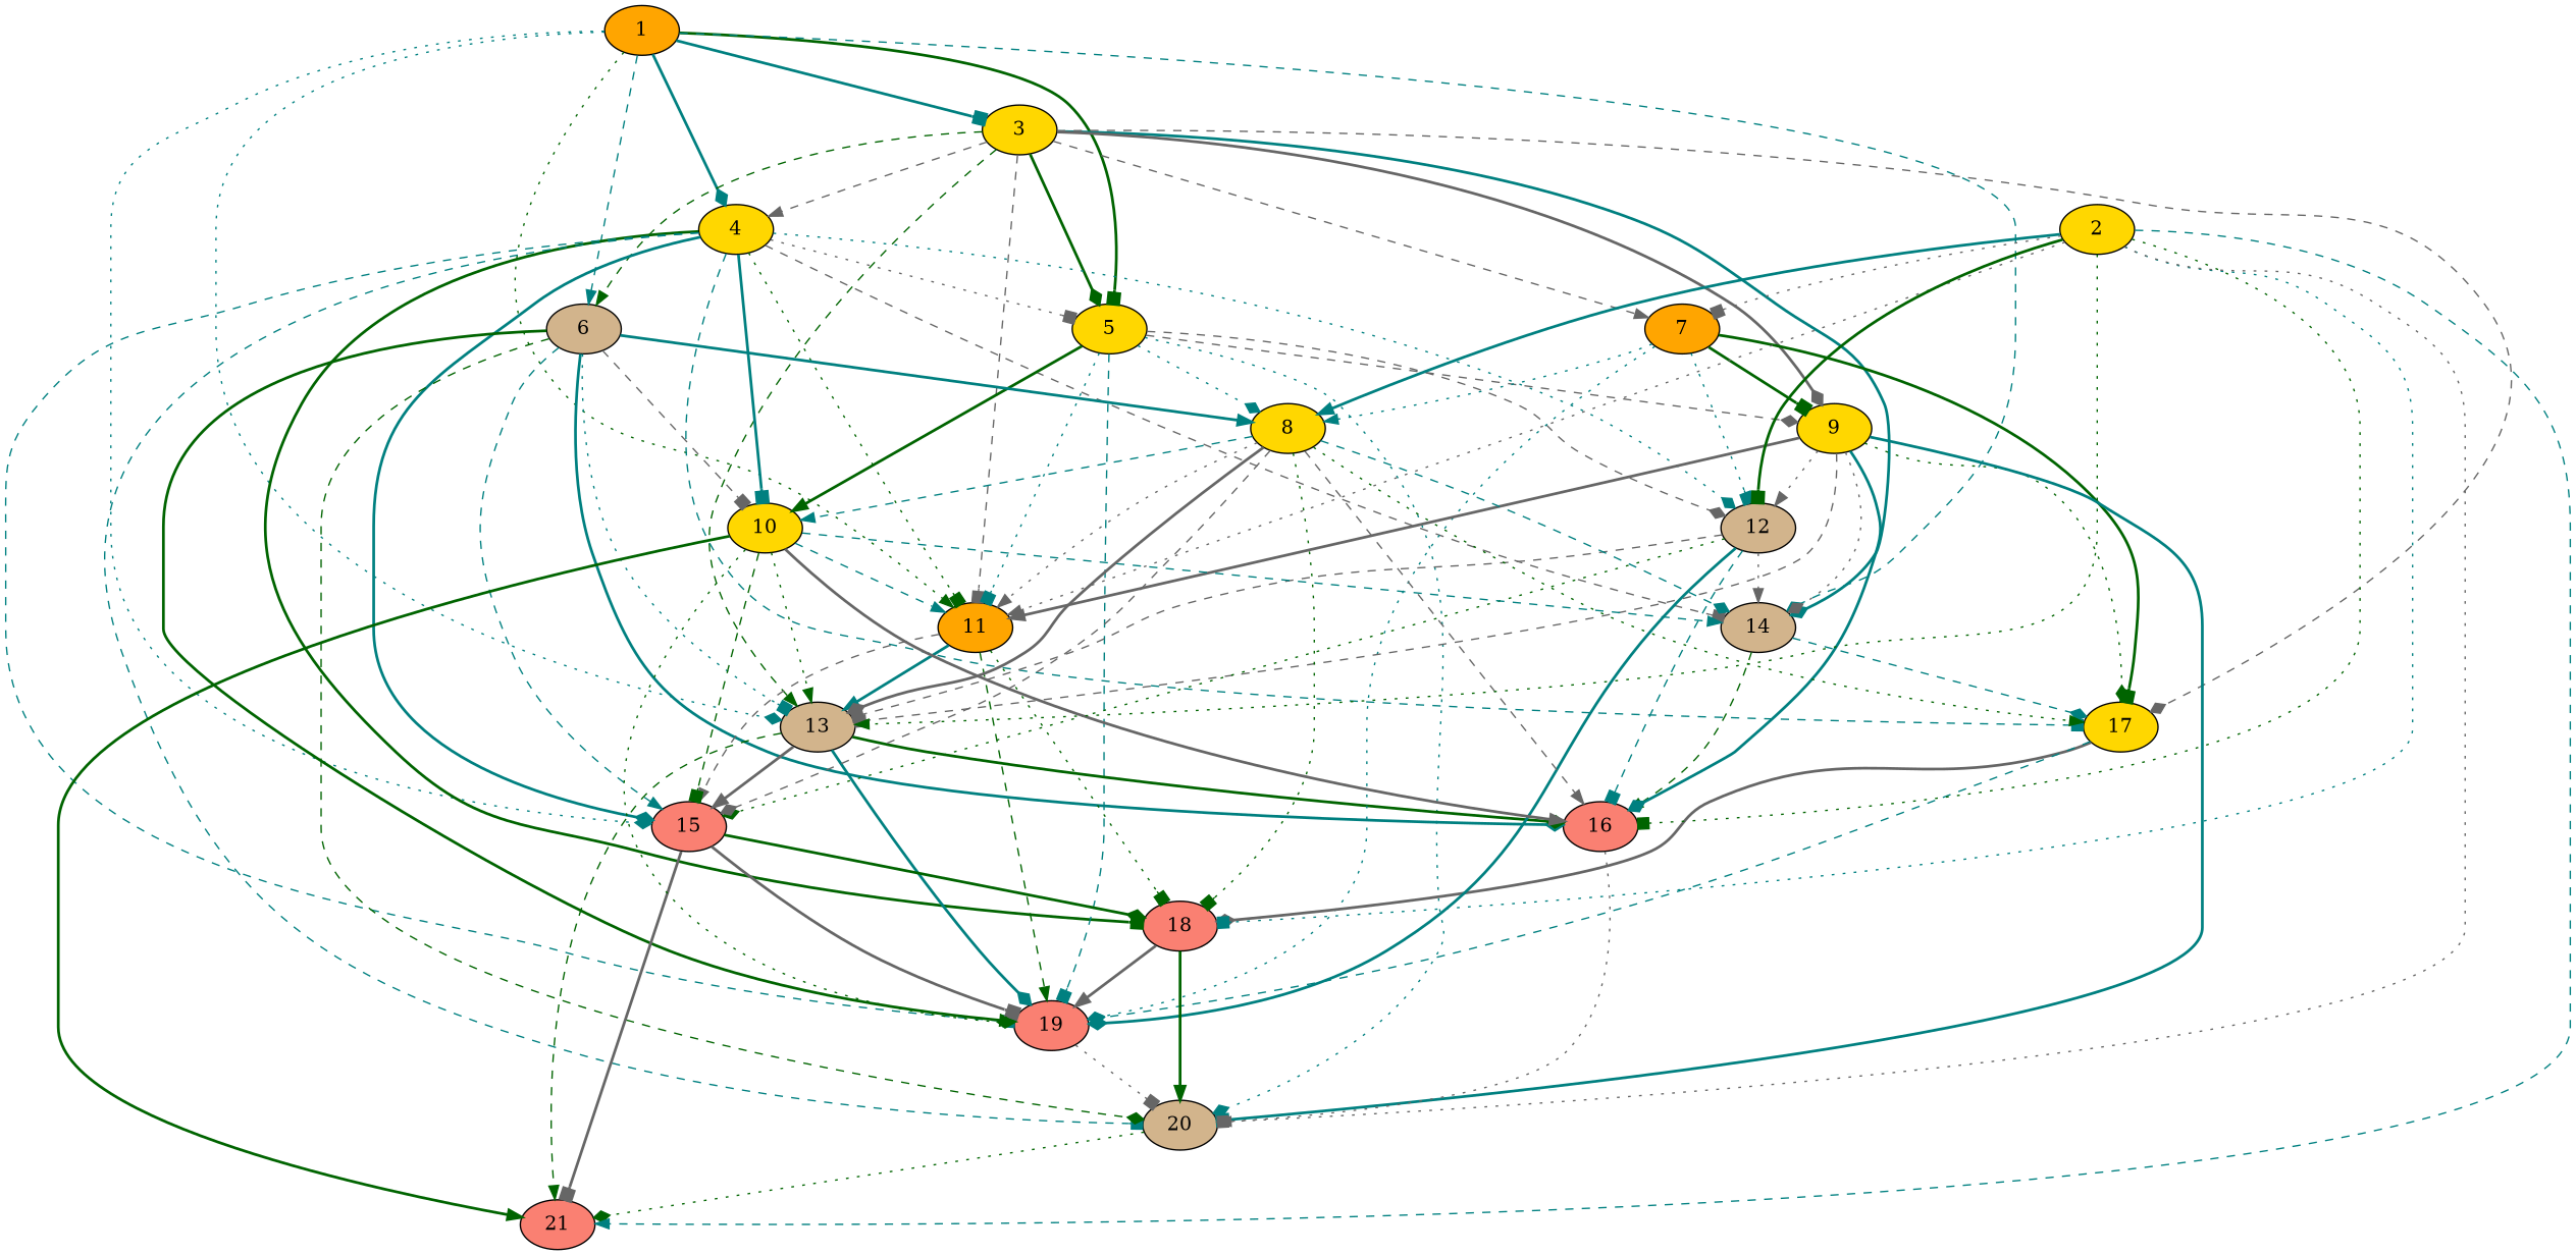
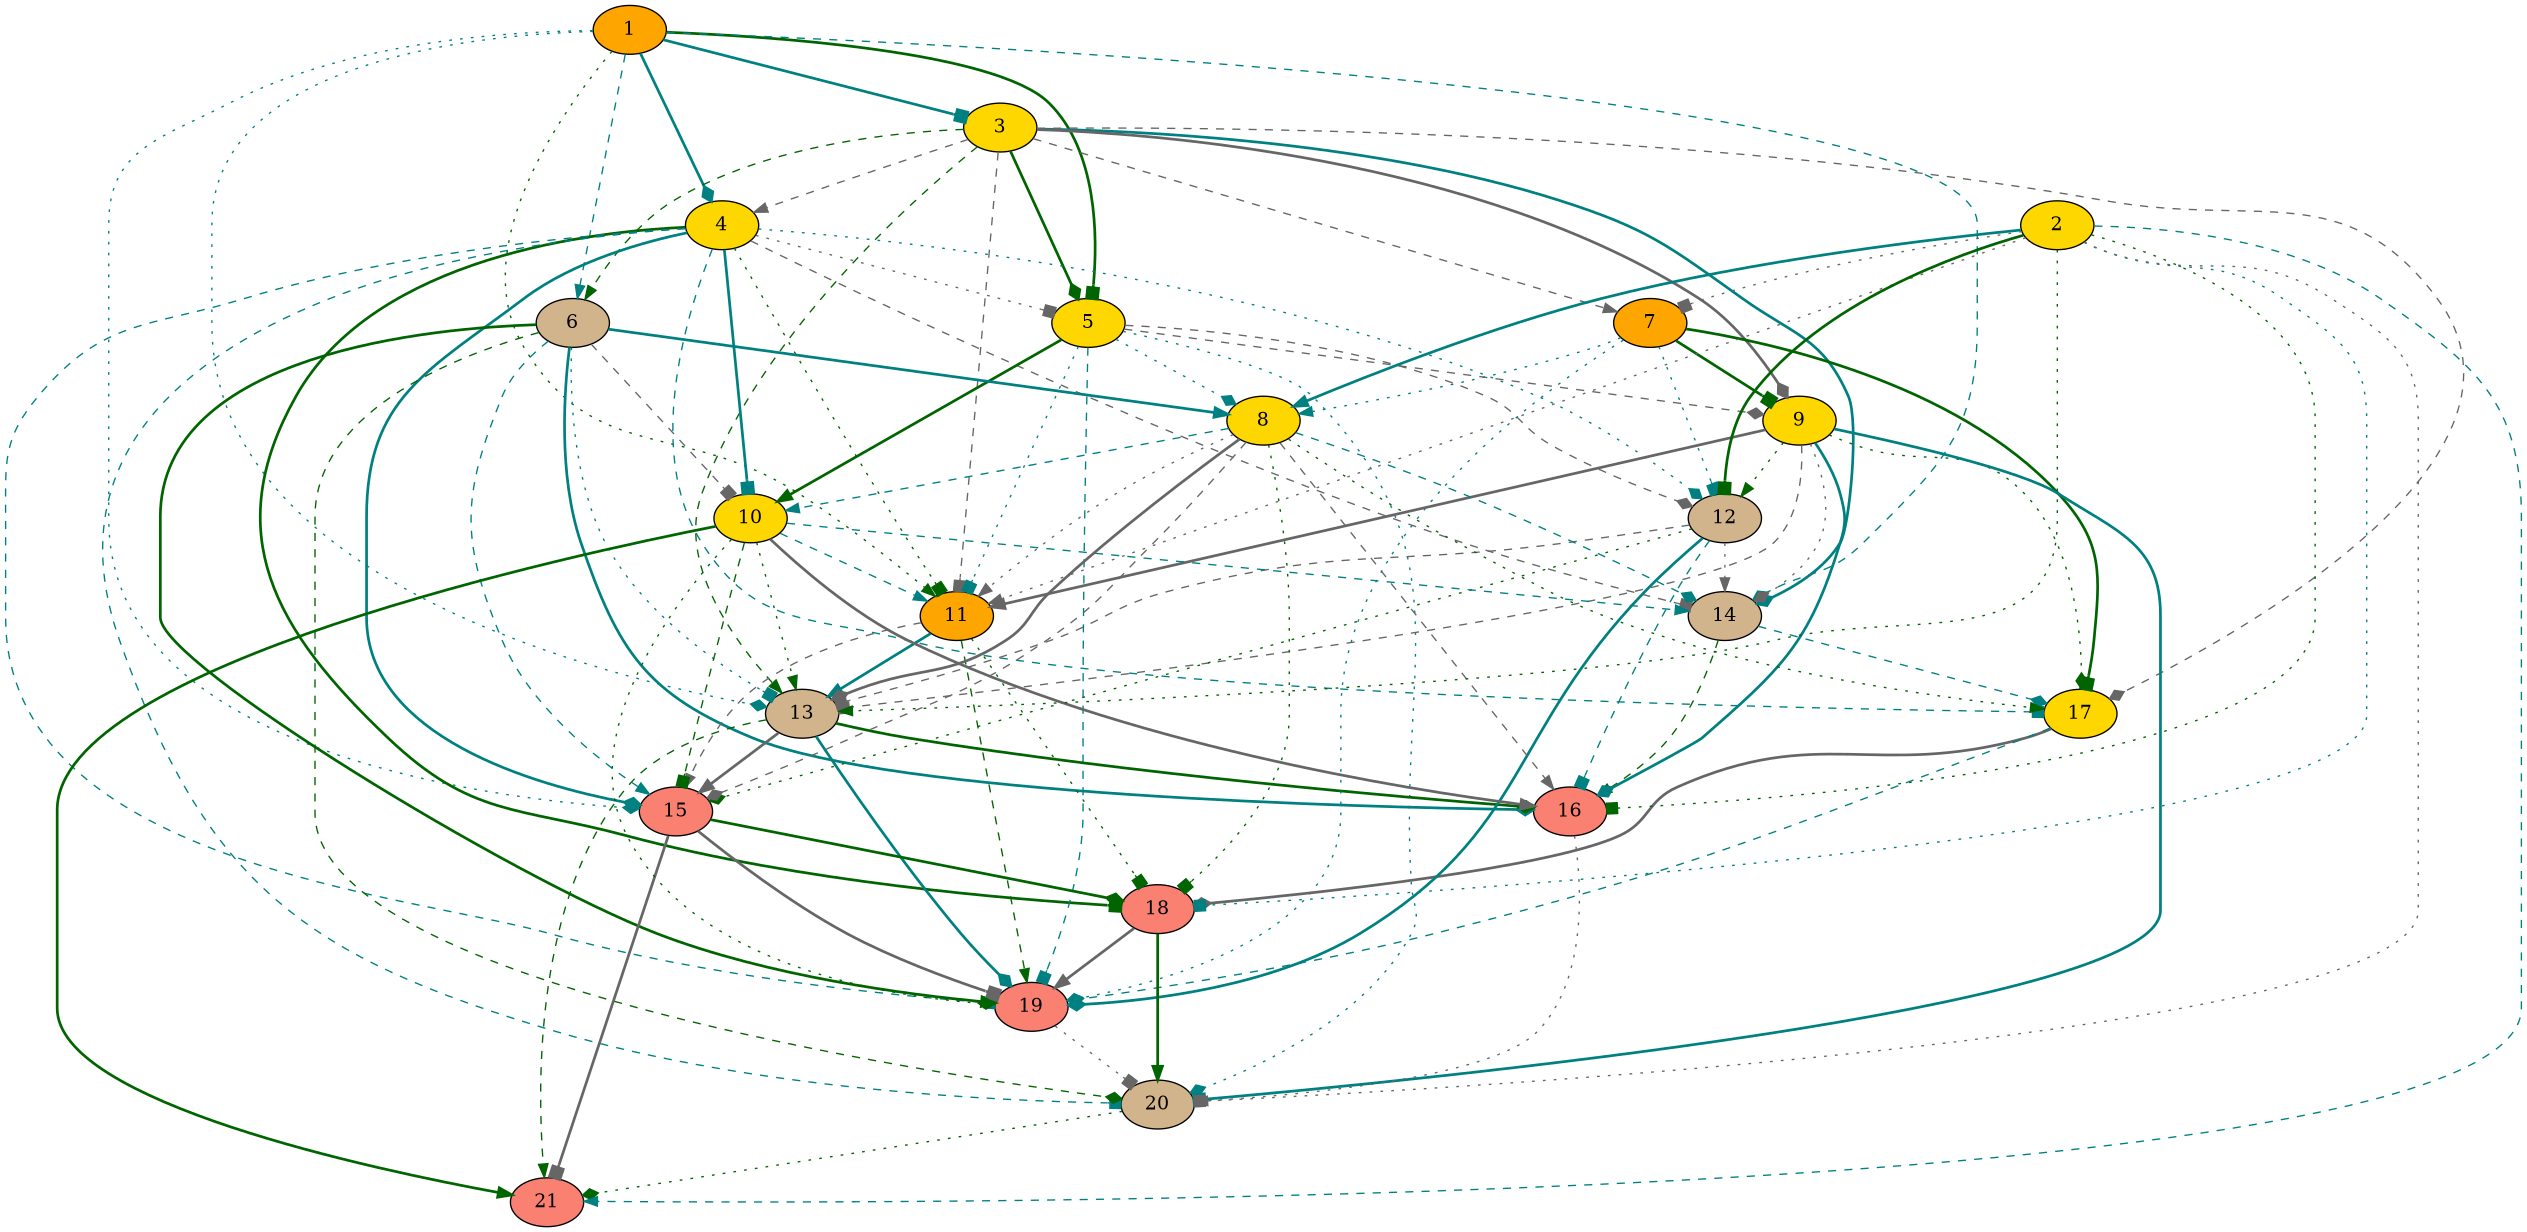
  digraph {
    node [Weight=32 fillcolor=gold style=filled]
    edge [Weight=10 arrowhead=normal color=teal style=dashed]
    1 [Weight=45 fillcolor=orange]
    3 [Weight=27]
    4 [Weight=14]
    5 [Weight=23]
    6 [Weight=36 fillcolor=tan]
    11 [Weight=18 fillcolor=orange]
    13 [Weight=27 fillcolor=tan]
    14 [Weight=45 fillcolor=tan]
    15 [fillcolor=salmon]
    7 [Weight=41 fillcolor=orange]
    9
    17 [Weight=36]
    12 [fillcolor=tan]
    18 [Weight=23 fillcolor=salmon]
    20 [Weight=27 fillcolor=tan]
    10
    19 [Weight=18 fillcolor=salmon]
    8 [Weight=14]
    16 [Weight=45 fillcolor=salmon]
    21 [Weight=41 fillcolor=salmon]
    2 [Weight=36]
    1 -> 3 [Weight=5 arrowhead=box style=bold]
    1 -> 4 [Weight=7 arrowhead=diamond style=bold]
    1 -> 5 [Weight=3 arrowhead=box color=darkgreen style=bold]
    1 -> 6 [Weight=9]
    1 -> 11 [color=darkgreen style=dotted]
    1 -> 13 [Weight=3 arrowhead=diamond style=dotted]
    1 -> 14 [Weight=9 arrowhead=diamond]
    1 -> 15 [Weight=8 arrowhead=diamond style=dotted]
    3 -> 4 [Weight=3 color=gray40]
    3 -> 5 [Weight=5 arrowhead=diamond color=darkgreen style=bold]
    3 -> 6 [Weight=8 color=darkgreen]
    3 -> 11 [Weight=6 arrowhead=box color=gray40]
    3 -> 13 [Weight=9 color=darkgreen]
    3 -> 14 [Weight=3 arrowhead=diamond style=bold]
    3 -> 7 [Weight=2 color=gray40]
    3 -> 9 [Weight=4 arrowhead=diamond color=gray40 style=bold]
    3 -> 17 [Weight=6 arrowhead=diamond color=gray40]
    4 -> 5 [Weight=7 arrowhead=box color=gray40 style=dotted]
    4 -> 11 [Weight=6 arrowhead=box color=darkgreen style=dotted]
    4 -> 14 [Weight=4 arrowhead=box color=gray40]
    4 -> 15 [Weight=7 arrowhead=diamond style=bold]
    4 -> 17 [Weight=5 arrowhead=box]
    4 -> 12 [arrowhead=diamond style=dotted]
    4 -> 18 [Weight=6 arrowhead=box color=darkgreen style=bold]
    4 -> 20 [Weight=3 arrowhead=box]
    4 -> 10 [Weight=8 arrowhead=box style=bold]
    4 -> 19 [arrowhead=box]
    5 -> 11 [Weight=2 arrowhead=box style=dotted]
    5 -> 9 [Weight=3 arrowhead=diamond color=gray40]
    5 -> 12 [Weight=6 arrowhead=diamond color=gray40]
    5 -> 20 [Weight=9 arrowhead=diamond style=dotted]
    5 -> 10 [Weight=5 color=darkgreen style=bold]
    5 -> 19 [arrowhead=box]
    5 -> 8 [Weight=4 arrowhead=diamond style=dotted]
    6 -> 13 [Weight=3 arrowhead=box style=dotted]
    6 -> 15 [Weight=8]
    6 -> 20 [Weight=3 arrowhead=diamond color=darkgreen]
    6 -> 10 [Weight=4 arrowhead=box color=gray40]
    6 -> 19 [Weight=4 color=darkgreen style=bold]
    6 -> 8 [Weight=7 style=bold]
    6 -> 16 [Weight=7 arrowhead=diamond style=bold]
    11 -> 13 [style=bold]
    11 -> 15 [Weight=5 color=gray40]
    11 -> 18 [Weight=4 arrowhead=box color=darkgreen style=dotted]
    11 -> 19 [Weight=6 color=darkgreen]
    13 -> 15 [Weight=2 color=gray40 style=bold]
    13 -> 19 [Weight=3 arrowhead=diamond style=bold]
    13 -> 16 [Weight=2 arrowhead=diamond color=darkgreen style=bold]
    13 -> 21 [Weight=8 color=darkgreen]
    14 -> 17 [Weight=7 arrowhead=diamond]
    14 -> 16 [Weight=8 color=darkgreen]
    15 -> 18 [Weight=2 arrowhead=diamond color=darkgreen style=bold]
    15 -> 19 [Weight=2 arrowhead=box color=gray40 style=bold]
    15 -> 21 [Weight=6 arrowhead=box color=gray40 style=bold]
    7 -> 9 [arrowhead=box color=darkgreen style=bold]
    7 -> 17 [Weight=3 arrowhead=box color=darkgreen style=bold]
    7 -> 12 [Weight=9 arrowhead=box style=dotted]
    7 -> 19 [Weight=7 arrowhead=diamond style=dotted]
    7 -> 8 [Weight=6 style=dotted]
    9 -> 11 [Weight=4 color=gray40 style=bold]
    9 -> 13 [Weight=8 arrowhead=box color=gray40]
    9 -> 14 [Weight=7 arrowhead=diamond color=gray40 style=dotted]
    9 -> 17 [Weight=9 arrowhead=diamond color=darkgreen style=dotted]
-   9 -> 12 [Weight=9 color=gray40 style=dotted]
+   9 -> 12 [Weight=9 color=darkgreen style=dotted]
    9 -> 20 [Weight=2 arrowhead=box style=bold]
    9 -> 16 [Weight=5 arrowhead=diamond style=bold]
    17 -> 18 [Weight=5 arrowhead=diamond color=gray40 style=bold]
    17 -> 19 [Weight=5 arrowhead=diamond]
    12 -> 13 [Weight=5 arrowhead=box color=gray40]
    12 -> 14 [Weight=9 color=gray40 style=dotted]
    12 -> 15 [Weight=4 arrowhead=diamond color=darkgreen style=dotted]
    12 -> 19 [Weight=9 arrowhead=diamond style=bold]
    12 -> 16 [Weight=7 arrowhead=box]
    18 -> 20 [Weight=4 color=darkgreen style=bold]
    18 -> 19 [Weight=3 color=gray40 style=bold]
    20 -> 21 [arrowhead=diamond color=darkgreen style=dotted]
    10 -> 11
    10 -> 13 [color=darkgreen style=dotted]
    10 -> 14 [Weight=3]
    10 -> 15 [arrowhead=box color=darkgreen]
    10 -> 19 [arrowhead=diamond color=darkgreen style=dotted]
    10 -> 16 [Weight=2 color=gray40 style=bold]
    10 -> 21 [Weight=5 color=darkgreen style=bold]
    19 -> 20 [Weight=5 arrowhead=box color=gray40 style=dotted]
    8 -> 11 [color=gray40 style=dotted]
    8 -> 13 [Weight=5 arrowhead=diamond color=gray40 style=bold]
    8 -> 14 [Weight=8 arrowhead=diamond]
    8 -> 15 [Weight=6 arrowhead=diamond color=gray40]
    8 -> 17 [Weight=4 color=darkgreen style=dotted]
    8 -> 18 [arrowhead=box color=darkgreen style=dotted]
    8 -> 10 [Weight=7]
    8 -> 16 [Weight=7 color=gray40]
    16 -> 20 [Weight=8 arrowhead=box color=gray40 style=dotted]
    2 -> 11 [color=gray40 style=dotted]
    2 -> 13 [Weight=9 color=darkgreen style=dotted]
    2 -> 7 [Weight=6 arrowhead=box color=gray40 style=dotted]
    2 -> 12 [Weight=3 arrowhead=box color=darkgreen style=bold]
    2 -> 18 [Weight=5 arrowhead=box style=dotted]
    2 -> 20 [Weight=2 color=gray40 style=dotted]
    2 -> 8 [Weight=8 style=bold]
    2 -> 16 [Weight=5 arrowhead=box color=darkgreen style=dotted]
    2 -> 21
  }
